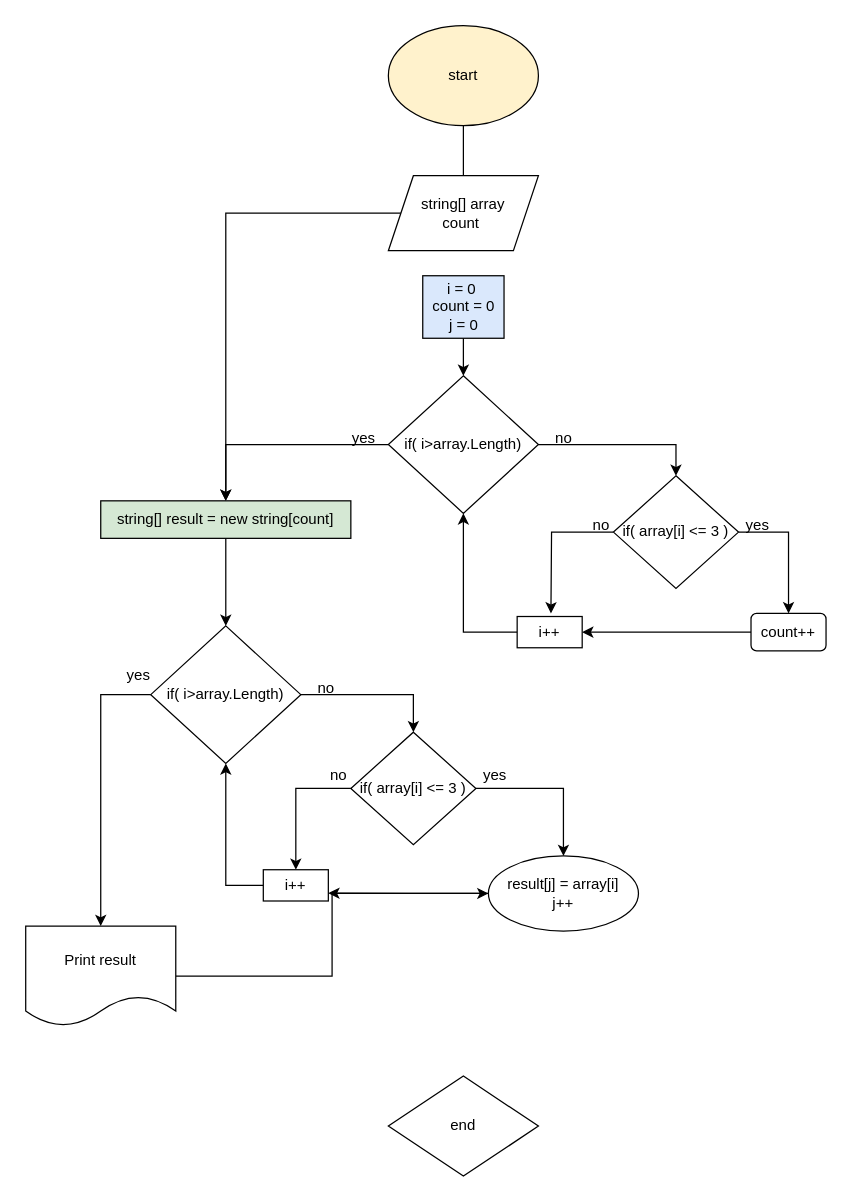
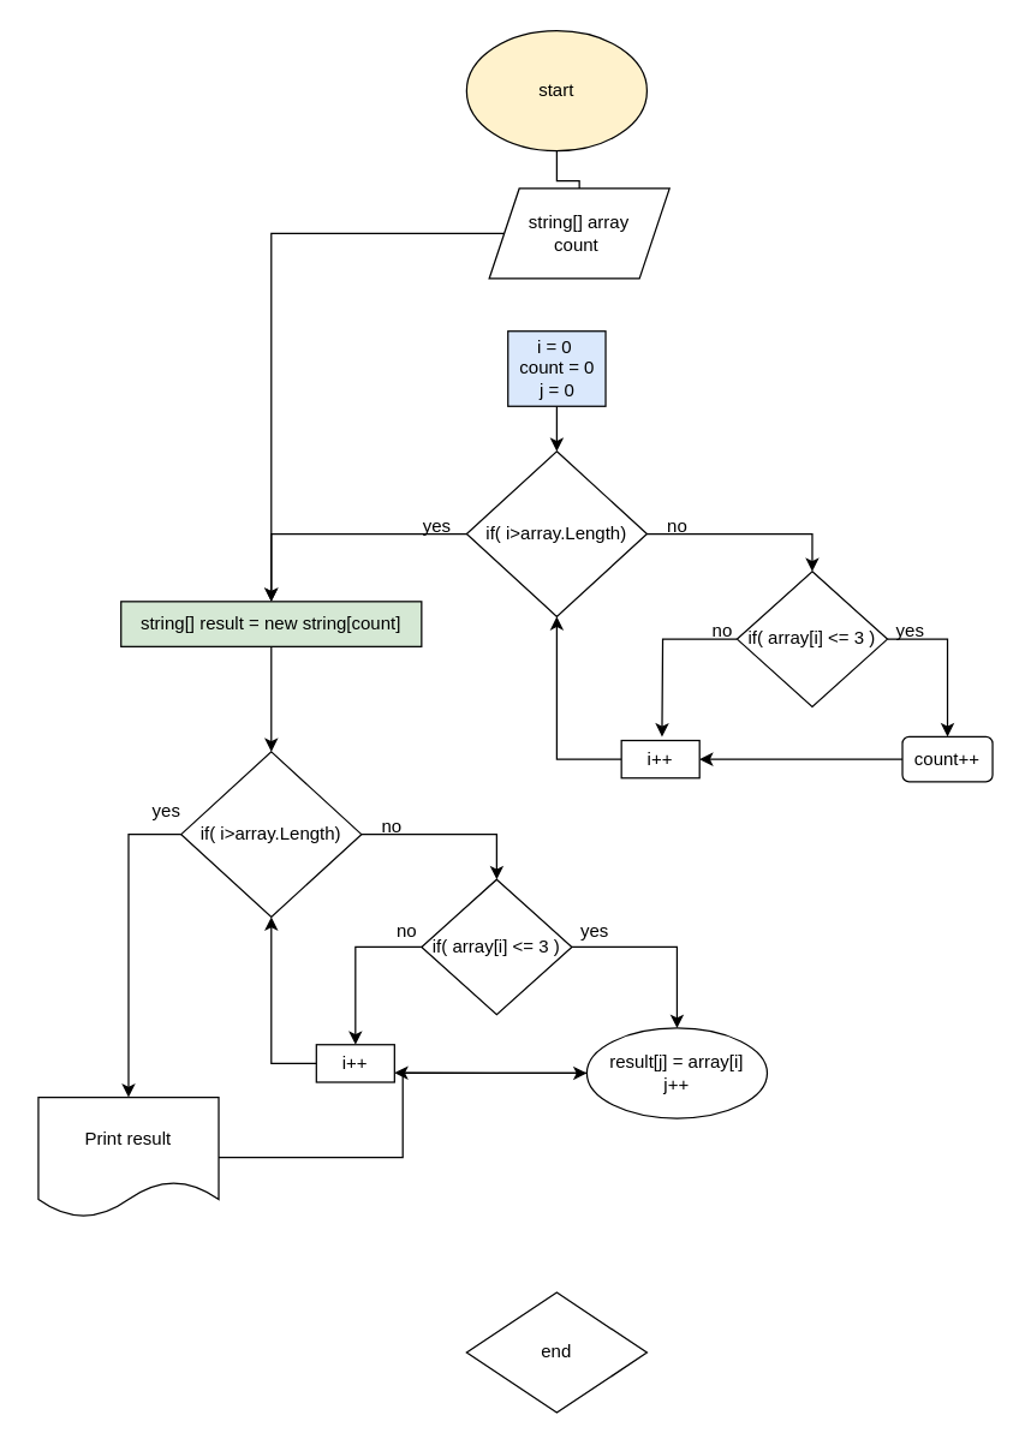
  <mxCell id="0" />
  <mxCell id="1" parent="0" />
  <mxCell id="2" value="" style="edgeStyle=orthogonalEdgeStyle;rounded=0;orthogonalLoop=1;jettySize=auto;html=1;endArrow=none;" edge="1" parent="1" source="3" target="5"><mxGeometry relative="1" as="geometry" /></mxCell>
  <mxCell id="3" value="start" style="ellipse;whiteSpace=wrap;html=1;fillColor=#fff2cc;" vertex="1" parent="1"><mxGeometry x="310" y="20" width="120" height="80" as="geometry" /></mxCell>
  <mxCell id="4" value="" style="edgeStyle=orthogonalEdgeStyle;rounded=0;orthogonalLoop=1;jettySize=auto;html=1;" edge="1" parent="1" source="5" target="22"><mxGeometry relative="1" as="geometry" /></mxCell>
- <mxCell id="5" value="string[] array&lt;br&gt;count&amp;nbsp;" style="shape=parallelogram;perimeter=parallelogramPerimeter;whiteSpace=wrap;html=1;fixedSize=1;" vertex="1" parent="1"><mxGeometry x="310" y="140" width="120" height="60" as="geometry" /></mxCell>
+ <mxCell id="5" value="string[] array&lt;br&gt;count&amp;nbsp;" style="shape=parallelogram;perimeter=parallelogramPerimeter;whiteSpace=wrap;html=1;fixedSize=1;" vertex="1" parent="1"><mxGeometry x="325" y="125" width="120" height="60" as="geometry" /></mxCell>
  <mxCell id="6" value="" style="edgeStyle=orthogonalEdgeStyle;rounded=0;orthogonalLoop=1;jettySize=auto;html=1;" edge="1" parent="1" source="7" target="10"><mxGeometry relative="1" as="geometry" /></mxCell>
  <mxCell id="7" value="i = 0&amp;nbsp;&lt;br&gt;count = 0&lt;br&gt;j = 0" style="rounded=0;whiteSpace=wrap;html=1;fillColor=#dae8fc;" vertex="1" parent="1"><mxGeometry x="337.5" y="220" width="65" height="50" as="geometry" /></mxCell>
  <mxCell id="8" value="" style="edgeStyle=orthogonalEdgeStyle;rounded=0;orthogonalLoop=1;jettySize=auto;html=1;entryX=0.5;entryY=0;entryDx=0;entryDy=0;" edge="1" parent="1" source="10" target="13"><mxGeometry relative="1" as="geometry" /></mxCell>
  <mxCell id="9" style="edgeStyle=orthogonalEdgeStyle;rounded=0;orthogonalLoop=1;jettySize=auto;html=1;entryX=0.5;entryY=0;entryDx=0;entryDy=0;" edge="1" parent="1" source="10" target="22"><mxGeometry relative="1" as="geometry"><mxPoint x="170" y="410" as="targetPoint" /></mxGeometry></mxCell>
  <mxCell id="10" value="if( i&amp;gt;array.Length)" style="rhombus;whiteSpace=wrap;html=1;" vertex="1" parent="1"><mxGeometry x="310" y="300" width="120" height="110" as="geometry" /></mxCell>
  <mxCell id="11" style="edgeStyle=orthogonalEdgeStyle;rounded=0;orthogonalLoop=1;jettySize=auto;html=1;entryX=0.5;entryY=0;entryDx=0;entryDy=0;" edge="1" parent="1" source="13" target="16"><mxGeometry relative="1" as="geometry" /></mxCell>
  <mxCell id="12" style="edgeStyle=orthogonalEdgeStyle;rounded=0;orthogonalLoop=1;jettySize=auto;html=1;" edge="1" parent="1" source="13"><mxGeometry relative="1" as="geometry"><mxPoint x="440" y="490" as="targetPoint" /></mxGeometry></mxCell>
  <mxCell id="13" value="if( array[i] &amp;lt;= 3 )" style="rhombus;whiteSpace=wrap;html=1;" vertex="1" parent="1"><mxGeometry x="490" y="380" width="100" height="90" as="geometry" /></mxCell>
  <mxCell id="14" value="no" style="text;html=1;align=center;verticalAlign=middle;resizable=0;points=[];autosize=1;" vertex="1" parent="1"><mxGeometry x="435" y="340" width="30" height="20" as="geometry" /></mxCell>
  <mxCell id="15" style="edgeStyle=orthogonalEdgeStyle;rounded=0;orthogonalLoop=1;jettySize=auto;html=1;entryX=1;entryY=0.5;entryDx=0;entryDy=0;" edge="1" parent="1" source="16" target="19"><mxGeometry relative="1" as="geometry" /></mxCell>
  <mxCell id="16" value="count++" style="whiteSpace=wrap;html=1;rounded=1;" vertex="1" parent="1"><mxGeometry x="600" y="490" width="60" height="30" as="geometry" /></mxCell>
  <mxCell id="17" value="yes" style="text;html=1;align=center;verticalAlign=middle;resizable=0;points=[];autosize=1;" vertex="1" parent="1"><mxGeometry x="590" y="410" width="30" height="20" as="geometry" /></mxCell>
  <mxCell id="18" style="edgeStyle=orthogonalEdgeStyle;rounded=0;orthogonalLoop=1;jettySize=auto;html=1;entryX=0.5;entryY=1;entryDx=0;entryDy=0;" edge="1" parent="1" source="19" target="10"><mxGeometry relative="1" as="geometry"><Array as="points"><mxPoint x="439" y="505" /><mxPoint x="370" y="505" /></Array></mxGeometry></mxCell>
  <mxCell id="19" value="i++" style="rounded=0;whiteSpace=wrap;html=1;" vertex="1" parent="1"><mxGeometry x="413" y="492.5" width="52" height="25" as="geometry" /></mxCell>
  <mxCell id="20" value="no" style="text;html=1;align=center;verticalAlign=middle;resizable=0;points=[];autosize=1;" vertex="1" parent="1"><mxGeometry x="465" y="410" width="30" height="20" as="geometry" /></mxCell>
  <mxCell id="21" value="" style="edgeStyle=orthogonalEdgeStyle;rounded=0;orthogonalLoop=1;jettySize=auto;html=1;" edge="1" parent="1" source="22" target="26"><mxGeometry relative="1" as="geometry" /></mxCell>
  <mxCell id="22" value="string[] result = new string[count]" style="rounded=0;whiteSpace=wrap;html=1;fillColor=#d5e8d4;" vertex="1" parent="1"><mxGeometry x="80" y="400" width="200" height="30" as="geometry" /></mxCell>
  <mxCell id="23" value="yes" style="text;html=1;align=center;verticalAlign=middle;resizable=0;points=[];autosize=1;" vertex="1" parent="1"><mxGeometry x="275" y="340" width="30" height="20" as="geometry" /></mxCell>
  <mxCell id="24" style="edgeStyle=orthogonalEdgeStyle;rounded=0;orthogonalLoop=1;jettySize=auto;html=1;entryX=0.5;entryY=0;entryDx=0;entryDy=0;" edge="1" parent="1" source="26" target="29"><mxGeometry relative="1" as="geometry" /></mxCell>
  <mxCell id="25" style="edgeStyle=orthogonalEdgeStyle;rounded=0;orthogonalLoop=1;jettySize=auto;html=1;entryX=0.5;entryY=0;entryDx=0;entryDy=0;" edge="1" parent="1" source="26" target="38"><mxGeometry relative="1" as="geometry"><mxPoint x="80" y="730" as="targetPoint" /><Array as="points"><mxPoint x="180" y="555" /><mxPoint x="80" y="555" /></Array></mxGeometry></mxCell>
  <mxCell id="26" value="if( i&amp;gt;array.Length)" style="rhombus;whiteSpace=wrap;html=1;" vertex="1" parent="1"><mxGeometry x="120" y="500" width="120" height="110" as="geometry" /></mxCell>
  <mxCell id="27" style="edgeStyle=orthogonalEdgeStyle;rounded=0;orthogonalLoop=1;jettySize=auto;html=1;entryX=0.5;entryY=0;entryDx=0;entryDy=0;" edge="1" parent="1" source="29" target="32"><mxGeometry relative="1" as="geometry" /></mxCell>
  <mxCell id="28" style="edgeStyle=orthogonalEdgeStyle;rounded=0;orthogonalLoop=1;jettySize=auto;html=1;entryX=0.5;entryY=0;entryDx=0;entryDy=0;" edge="1" parent="1" source="29" target="35"><mxGeometry relative="1" as="geometry" /></mxCell>
  <mxCell id="29" value="if( array[i] &amp;lt;= 3 )" style="rhombus;whiteSpace=wrap;html=1;" vertex="1" parent="1"><mxGeometry x="280" y="585" width="100" height="90" as="geometry" /></mxCell>
  <mxCell id="30" value="no" style="text;html=1;align=center;verticalAlign=middle;resizable=0;points=[];autosize=1;" vertex="1" parent="1"><mxGeometry x="245" y="540" width="30" height="20" as="geometry" /></mxCell>
  <mxCell id="31" style="edgeStyle=orthogonalEdgeStyle;rounded=0;orthogonalLoop=1;jettySize=auto;html=1;entryX=1;entryY=0.75;entryDx=0;entryDy=0;" edge="1" parent="1" source="32" target="35"><mxGeometry relative="1" as="geometry" /></mxCell>
  <mxCell id="32" value="result[j] = array[i]&lt;br&gt;j++" style="ellipse;whiteSpace=wrap;html=1;" vertex="1" parent="1"><mxGeometry x="390" y="684" width="120" height="60" as="geometry" /></mxCell>
  <mxCell id="33" value="yes" style="text;html=1;align=center;verticalAlign=middle;resizable=0;points=[];autosize=1;" vertex="1" parent="1"><mxGeometry x="380" y="610" width="30" height="20" as="geometry" /></mxCell>
  <mxCell id="34" style="edgeStyle=orthogonalEdgeStyle;rounded=0;orthogonalLoop=1;jettySize=auto;html=1;entryX=0.5;entryY=1;entryDx=0;entryDy=0;" edge="1" parent="1" source="35" target="26"><mxGeometry relative="1" as="geometry"><mxPoint x="180" y="620" as="targetPoint" /><Array as="points"><mxPoint x="236" y="708" /><mxPoint x="180" y="708" /></Array></mxGeometry></mxCell>
  <mxCell id="35" value="i++" style="rounded=0;whiteSpace=wrap;html=1;" vertex="1" parent="1"><mxGeometry x="210" y="695" width="52" height="25" as="geometry" /></mxCell>
  <mxCell id="36" value="no" style="text;html=1;align=center;verticalAlign=middle;resizable=0;points=[];autosize=1;" vertex="1" parent="1"><mxGeometry x="255" y="610" width="30" height="20" as="geometry" /></mxCell>
  <mxCell id="37" style="edgeStyle=orthogonalEdgeStyle;rounded=0;orthogonalLoop=1;jettySize=auto;html=1;" edge="1" parent="1" source="38" target="32"><mxGeometry relative="1" as="geometry" /></mxCell>
- <mxCell id="38" value="Print result" style="shape=document;whiteSpace=wrap;html=1;boundedLbl=1;" vertex="1" parent="1"><mxGeometry x="20" y="740" width="120" height="80" as="geometry" /></mxCell>
+ <mxCell id="38" value="Print result" style="shape=document;whiteSpace=wrap;html=1;boundedLbl=1;" vertex="1" parent="1"><mxGeometry x="25" y="730" width="120" height="80" as="geometry" /></mxCell>
  <mxCell id="39" value="yes" style="text;html=1;align=center;verticalAlign=middle;resizable=0;points=[];autosize=1;" vertex="1" parent="1"><mxGeometry x="95" y="530" width="30" height="20" as="geometry" /></mxCell>
  <mxCell id="40" value="end" style="rhombus;whiteSpace=wrap;html=1;" vertex="1" parent="1"><mxGeometry x="310" y="860" width="120" height="80" as="geometry" /></mxCell>
